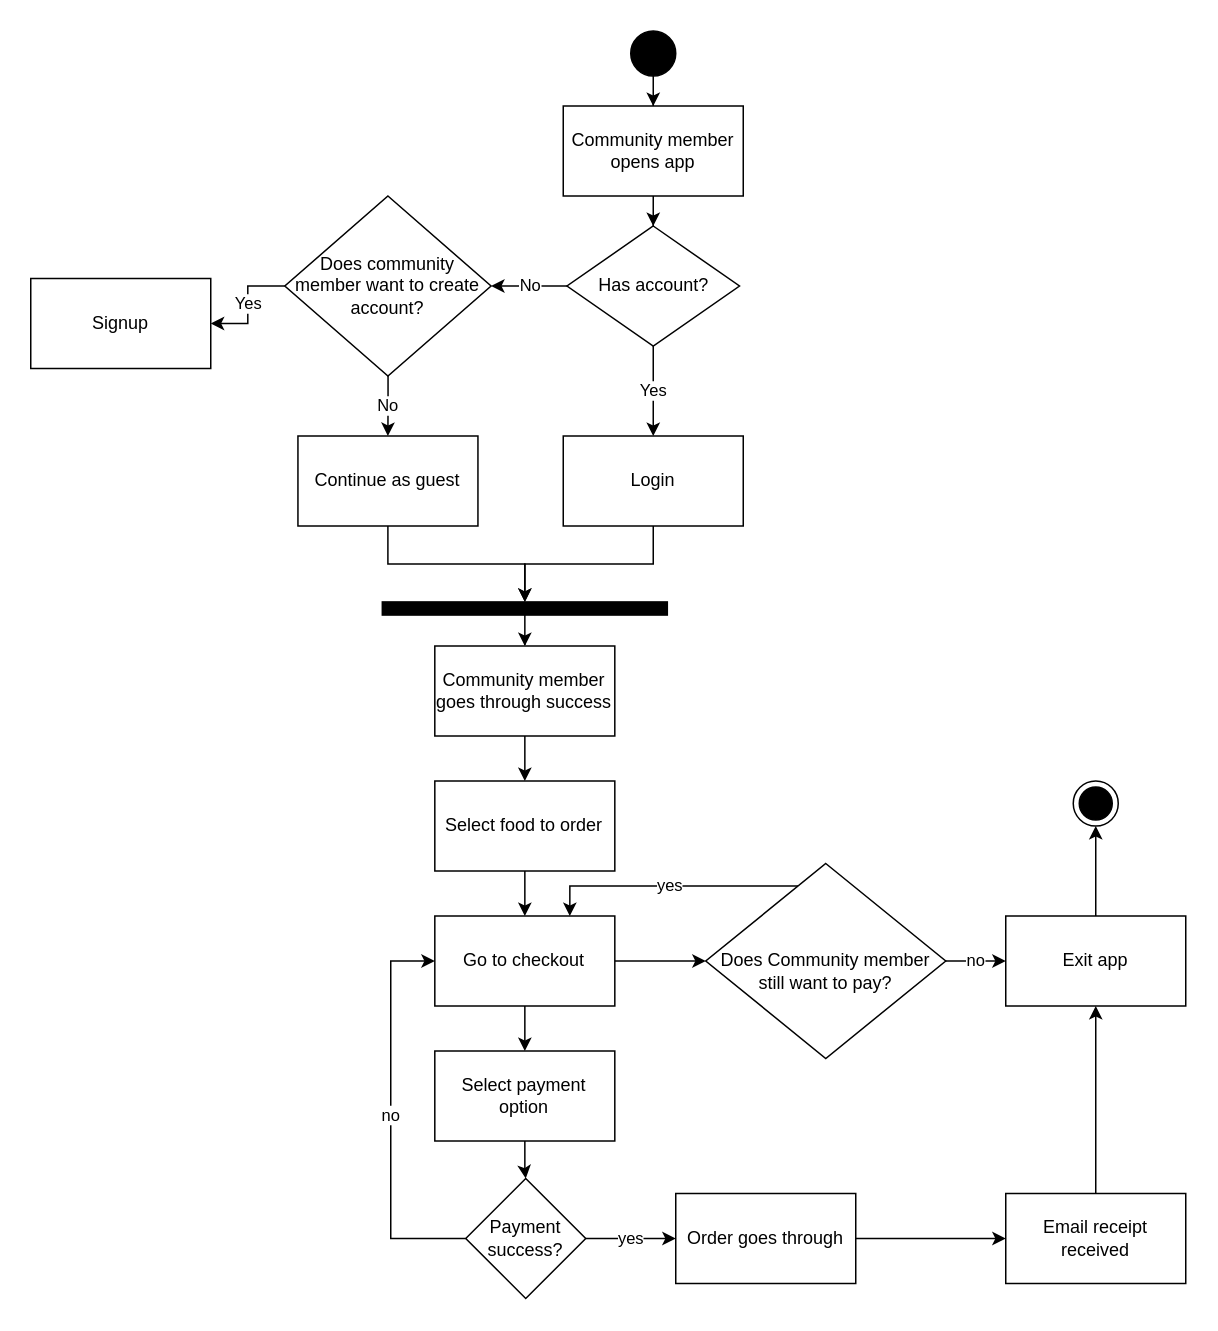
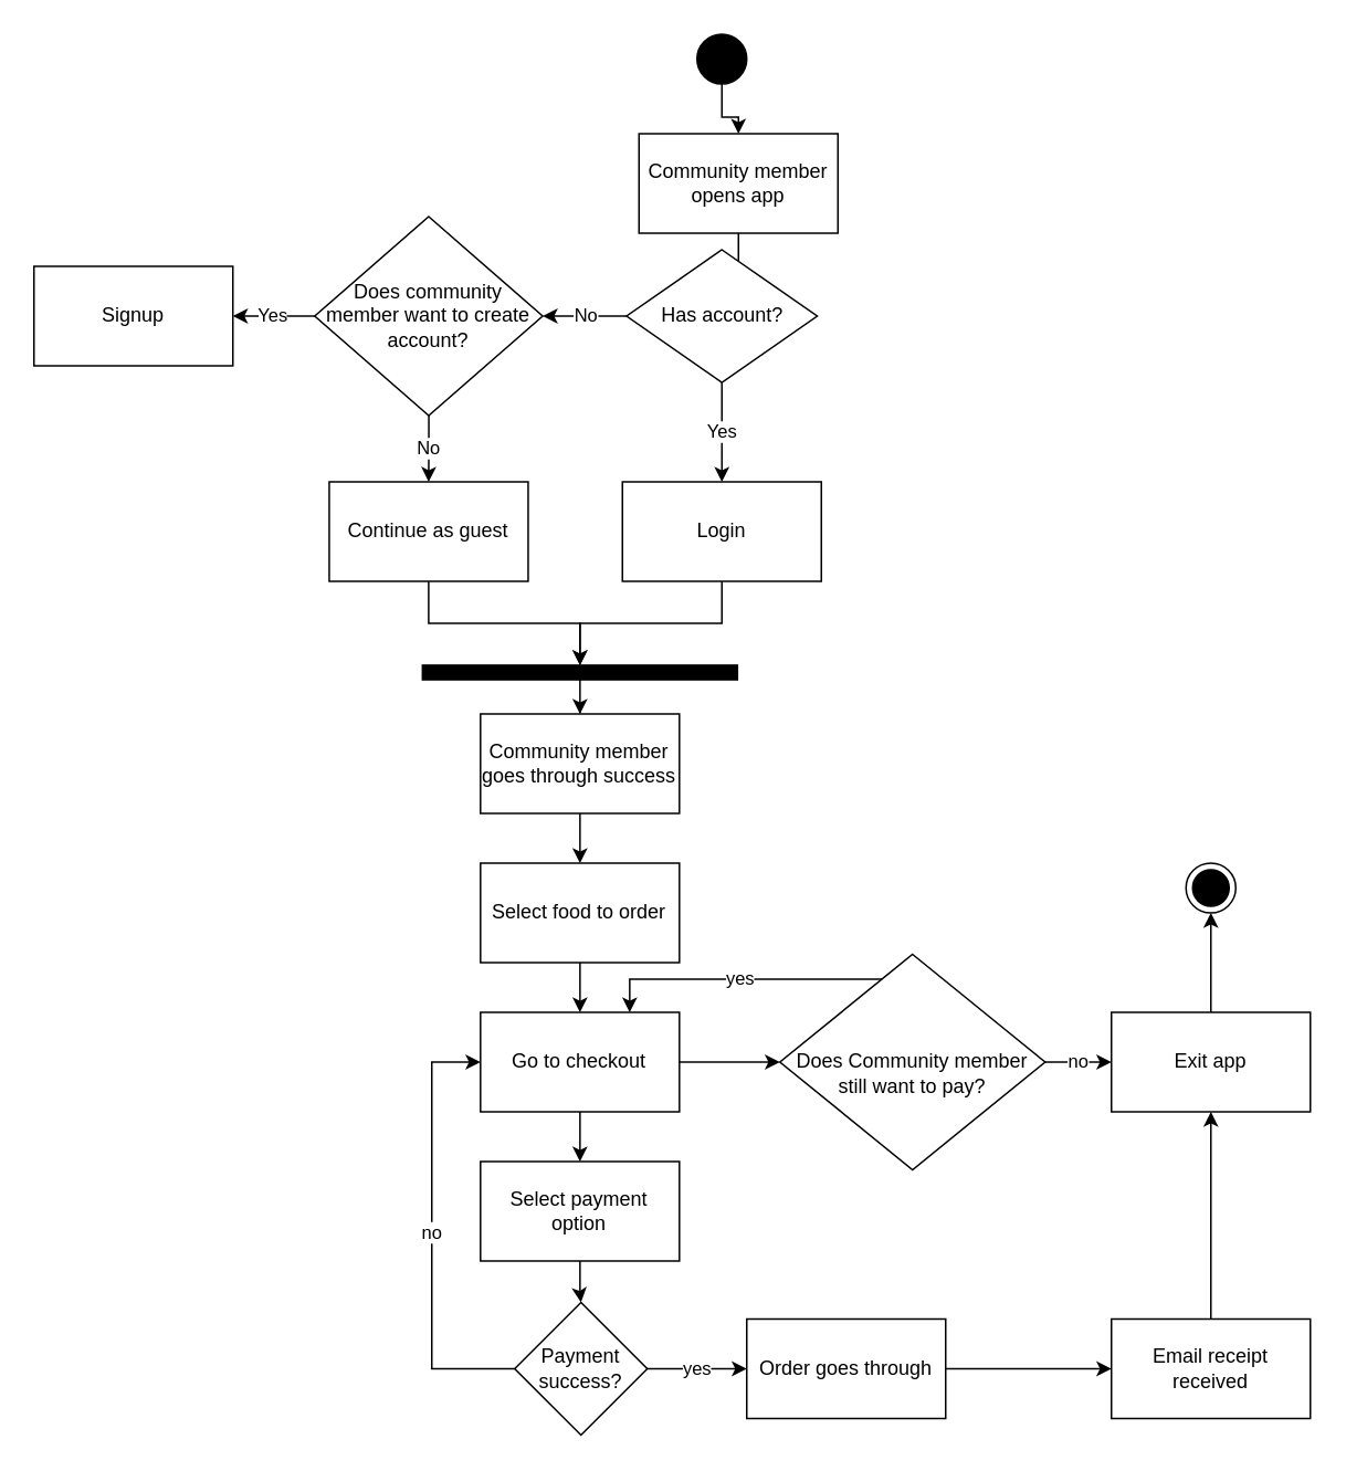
  <mxCell id="0" />
  <mxCell id="1" parent="0" />
  <mxCell id="2" style="edgeStyle=orthogonalEdgeStyle;rounded=0;orthogonalLoop=1;jettySize=auto;html=1;" parent="1" source="3" target="5" edge="1"><mxGeometry relative="1" as="geometry" /></mxCell>
  <mxCell id="3" value="" style="ellipse;fillColor=strokeColor;html=1;" parent="1" vertex="1"><mxGeometry x="420" y="20" width="30" height="30" as="geometry" /></mxCell>
  <mxCell id="4" style="edgeStyle=orthogonalEdgeStyle;rounded=0;orthogonalLoop=1;jettySize=auto;html=1;" parent="1" source="5" target="8" edge="1"><mxGeometry relative="1" as="geometry" /></mxCell>
- <mxCell id="5" value="Community member opens app" style="rounded=0;whiteSpace=wrap;html=1;" parent="1" vertex="1"><mxGeometry x="375" y="70" width="120" height="60" as="geometry" /></mxCell>
+ <mxCell id="5" value="Community member opens app" style="rounded=0;whiteSpace=wrap;html=1;" parent="1" vertex="1"><mxGeometry x="385" y="80" width="120" height="60" as="geometry" /></mxCell>
  <mxCell id="6" value="Yes" style="edgeStyle=orthogonalEdgeStyle;rounded=0;orthogonalLoop=1;jettySize=auto;html=1;" parent="1" source="8" target="10" edge="1"><mxGeometry relative="1" as="geometry" /></mxCell>
  <mxCell id="7" value="No" style="edgeStyle=orthogonalEdgeStyle;rounded=0;orthogonalLoop=1;jettySize=auto;html=1;" parent="1" source="8" target="13" edge="1"><mxGeometry relative="1" as="geometry" /></mxCell>
  <mxCell id="8" value="Has account?" style="rhombus;whiteSpace=wrap;html=1;" parent="1" vertex="1"><mxGeometry x="377.5" y="150" width="115" height="80" as="geometry" /></mxCell>
  <mxCell id="9" style="edgeStyle=orthogonalEdgeStyle;rounded=0;orthogonalLoop=1;jettySize=auto;html=1;" parent="1" source="10" target="18" edge="1"><mxGeometry relative="1" as="geometry"><mxPoint x="500" y="530" as="targetPoint" /></mxGeometry></mxCell>
  <mxCell id="10" value="Login" style="rounded=0;whiteSpace=wrap;html=1;" parent="1" vertex="1"><mxGeometry x="375" y="290" width="120" height="60" as="geometry" /></mxCell>
  <mxCell id="11" value="Yes" style="edgeStyle=orthogonalEdgeStyle;rounded=0;orthogonalLoop=1;jettySize=auto;html=1;" parent="1" source="13" target="14" edge="1"><mxGeometry relative="1" as="geometry" /></mxCell>
  <mxCell id="12" value="No" style="edgeStyle=orthogonalEdgeStyle;rounded=0;orthogonalLoop=1;jettySize=auto;html=1;" parent="1" source="13" target="16" edge="1"><mxGeometry relative="1" as="geometry" /></mxCell>
  <mxCell id="13" value="Does community member want to create account?" style="rhombus;whiteSpace=wrap;html=1;" parent="1" vertex="1"><mxGeometry x="189.38" y="130" width="137.5" height="120" as="geometry" /></mxCell>
- <mxCell id="14" value="Signup" style="whiteSpace=wrap;html=1;" parent="1" vertex="1"><mxGeometry x="20" y="185" width="120" height="60" as="geometry" /></mxCell>
+ <mxCell id="14" value="Signup" style="whiteSpace=wrap;html=1;" parent="1" vertex="1"><mxGeometry x="20" y="160" width="120" height="60" as="geometry" /></mxCell>
  <mxCell id="15" style="edgeStyle=orthogonalEdgeStyle;rounded=0;orthogonalLoop=1;jettySize=auto;html=1;" parent="1" source="16" target="18" edge="1"><mxGeometry relative="1" as="geometry" /></mxCell>
  <mxCell id="16" value="Continue as guest" style="whiteSpace=wrap;html=1;" parent="1" vertex="1"><mxGeometry x="198.13" y="290" width="120" height="60" as="geometry" /></mxCell>
  <mxCell id="17" style="edgeStyle=orthogonalEdgeStyle;rounded=0;orthogonalLoop=1;jettySize=auto;html=1;" parent="1" source="18" target="20" edge="1"><mxGeometry relative="1" as="geometry" /></mxCell>
  <mxCell id="18" value="" style="html=1;points=[];perimeter=orthogonalPerimeter;fillColor=strokeColor;rotation=90;" parent="1" vertex="1"><mxGeometry x="345" y="310" width="8.75" height="190" as="geometry" /></mxCell>
  <mxCell id="19" style="edgeStyle=orthogonalEdgeStyle;rounded=0;orthogonalLoop=1;jettySize=auto;html=1;" parent="1" source="20" target="22" edge="1"><mxGeometry relative="1" as="geometry" /></mxCell>
  <mxCell id="20" value="Community member goes through success" style="rounded=0;whiteSpace=wrap;html=1;" parent="1" vertex="1"><mxGeometry x="289.37" y="430" width="120" height="60" as="geometry" /></mxCell>
  <mxCell id="21" value="" style="edgeStyle=orthogonalEdgeStyle;rounded=0;orthogonalLoop=1;jettySize=auto;html=1;" parent="1" source="22" target="25" edge="1"><mxGeometry relative="1" as="geometry" /></mxCell>
  <mxCell id="22" value="Select food to order" style="rounded=0;whiteSpace=wrap;html=1;" parent="1" vertex="1"><mxGeometry x="289.38" y="520" width="120" height="60" as="geometry" /></mxCell>
  <mxCell id="23" value="" style="edgeStyle=orthogonalEdgeStyle;rounded=0;orthogonalLoop=1;jettySize=auto;html=1;" parent="1" source="25" target="27" edge="1"><mxGeometry relative="1" as="geometry" /></mxCell>
  <mxCell id="24" value="" style="edgeStyle=orthogonalEdgeStyle;rounded=0;orthogonalLoop=1;jettySize=auto;html=1;" parent="1" source="25" target="37" edge="1"><mxGeometry relative="1" as="geometry" /></mxCell>
  <mxCell id="25" value="Go to checkout" style="whiteSpace=wrap;html=1;rounded=0;" parent="1" vertex="1"><mxGeometry x="289.38" y="610" width="120" height="60" as="geometry" /></mxCell>
  <mxCell id="26" value="" style="edgeStyle=orthogonalEdgeStyle;rounded=0;orthogonalLoop=1;jettySize=auto;html=1;" parent="1" source="27" target="30" edge="1"><mxGeometry relative="1" as="geometry" /></mxCell>
  <mxCell id="27" value="Select payment option" style="whiteSpace=wrap;html=1;rounded=0;" parent="1" vertex="1"><mxGeometry x="289.37" y="700" width="120" height="60" as="geometry" /></mxCell>
  <mxCell id="28" value="yes" style="edgeStyle=orthogonalEdgeStyle;rounded=0;orthogonalLoop=1;jettySize=auto;html=1;" parent="1" source="30" target="32" edge="1"><mxGeometry relative="1" as="geometry" /></mxCell>
  <mxCell id="29" value="no" style="edgeStyle=orthogonalEdgeStyle;rounded=0;orthogonalLoop=1;jettySize=auto;html=1;exitX=0;exitY=0.5;exitDx=0;exitDy=0;" parent="1" source="30" target="25" edge="1"><mxGeometry relative="1" as="geometry"><mxPoint x="140" y="1210" as="targetPoint" /><Array as="points"><mxPoint x="260" y="825" /><mxPoint x="260" y="640" /></Array></mxGeometry></mxCell>
  <mxCell id="30" value="Payment success?" style="rhombus;whiteSpace=wrap;html=1;rounded=0;" parent="1" vertex="1"><mxGeometry x="310" y="785" width="80" height="80" as="geometry" /></mxCell>
  <mxCell id="31" value="" style="edgeStyle=orthogonalEdgeStyle;rounded=0;orthogonalLoop=1;jettySize=auto;html=1;" parent="1" source="32" target="34" edge="1"><mxGeometry relative="1" as="geometry" /></mxCell>
  <mxCell id="32" value="Order goes through" style="whiteSpace=wrap;html=1;rounded=0;" parent="1" vertex="1"><mxGeometry x="450" y="795" width="120" height="60" as="geometry" /></mxCell>
  <mxCell id="33" value="" style="edgeStyle=orthogonalEdgeStyle;rounded=0;orthogonalLoop=1;jettySize=auto;html=1;" parent="1" source="34" target="40" edge="1"><mxGeometry relative="1" as="geometry" /></mxCell>
  <mxCell id="34" value="Email receipt received" style="whiteSpace=wrap;html=1;rounded=0;" parent="1" vertex="1"><mxGeometry x="670" y="795" width="120" height="60" as="geometry" /></mxCell>
  <mxCell id="35" value="yes" style="edgeStyle=orthogonalEdgeStyle;rounded=0;orthogonalLoop=1;jettySize=auto;html=1;entryX=0.75;entryY=0;entryDx=0;entryDy=0;" parent="1" source="37" target="25" edge="1"><mxGeometry relative="1" as="geometry"><Array as="points"><mxPoint x="379" y="590" /></Array></mxGeometry></mxCell>
  <mxCell id="36" value="no" style="edgeStyle=orthogonalEdgeStyle;rounded=0;orthogonalLoop=1;jettySize=auto;html=1;" parent="1" source="37" target="40" edge="1"><mxGeometry relative="1" as="geometry"><mxPoint x="824.37" y="930" as="targetPoint" /></mxGeometry></mxCell>
  <mxCell id="37" value="&lt;br&gt;Does Community member still want to pay?" style="rhombus;whiteSpace=wrap;html=1;rounded=0;" parent="1" vertex="1"><mxGeometry x="470" y="575" width="160" height="130" as="geometry" /></mxCell>
  <mxCell id="38" value="" style="ellipse;html=1;shape=endState;fillColor=strokeColor;" parent="1" vertex="1"><mxGeometry x="715" y="520" width="30" height="30" as="geometry" /></mxCell>
  <mxCell id="39" style="edgeStyle=orthogonalEdgeStyle;rounded=0;orthogonalLoop=1;jettySize=auto;html=1;" parent="1" source="40" target="38" edge="1"><mxGeometry relative="1" as="geometry" /></mxCell>
  <mxCell id="40" value="Exit app" style="whiteSpace=wrap;html=1;rounded=0;" parent="1" vertex="1"><mxGeometry x="670" y="610" width="120" height="60" as="geometry" /></mxCell>
